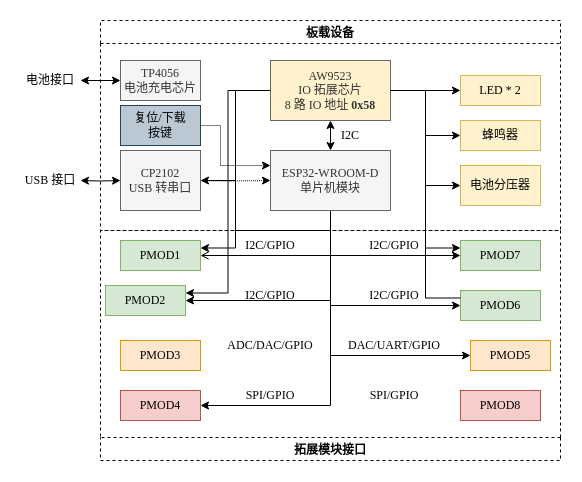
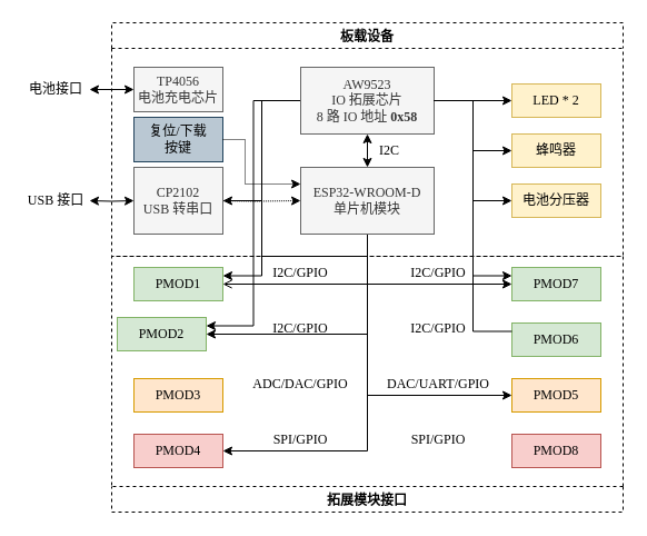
  <mxCell id="0" />
  <mxCell id="1" parent="0" />
  <mxCell id="2" style="edgeStyle=orthogonalEdgeStyle;rounded=0;orthogonalLoop=1;jettySize=auto;html=1;exitX=0.5;exitY=1;exitDx=0;exitDy=0;entryX=1;entryY=0.5;entryDx=0;entryDy=0;fontFamily=Lucida Console;endArrow=open;" edge="1" parent="1" source="36" target="9"><mxGeometry relative="1" as="geometry" /></mxCell>
  <mxCell id="3" style="edgeStyle=orthogonalEdgeStyle;rounded=0;orthogonalLoop=1;jettySize=auto;html=1;exitX=0.5;exitY=1;exitDx=0;exitDy=0;entryX=1;entryY=0.5;entryDx=0;entryDy=0;fontFamily=Lucida Console;" edge="1" parent="1" source="36" target="10"><mxGeometry relative="1" as="geometry" /></mxCell>
  <mxCell id="4" style="edgeStyle=orthogonalEdgeStyle;rounded=0;orthogonalLoop=1;jettySize=auto;html=1;exitX=0.5;exitY=1;exitDx=0;exitDy=0;fontFamily=Lucida Console;" edge="1" parent="1" source="36" target="38"><mxGeometry relative="1" as="geometry" /></mxCell>
  <mxCell id="5" style="edgeStyle=orthogonalEdgeStyle;rounded=0;orthogonalLoop=1;jettySize=auto;html=1;exitX=0.5;exitY=1;exitDx=0;exitDy=0;entryX=1;entryY=0.5;entryDx=0;entryDy=0;fontFamily=Lucida Console;" edge="1" parent="1" source="36" target="15"><mxGeometry relative="1" as="geometry" /></mxCell>
  <mxCell id="6" style="edgeStyle=orthogonalEdgeStyle;rounded=0;orthogonalLoop=1;jettySize=auto;html=1;exitX=0.5;exitY=1;exitDx=0;exitDy=0;entryX=0;entryY=0.5;entryDx=0;entryDy=0;fontFamily=Lucida Console;" edge="1" parent="1" source="36" target="12"><mxGeometry relative="1" as="geometry" /></mxCell>
- <mxCell id="7" style="edgeStyle=orthogonalEdgeStyle;rounded=0;orthogonalLoop=1;jettySize=auto;html=1;exitX=0.5;exitY=1;exitDx=0;exitDy=0;entryX=0;entryY=0.5;entryDx=0;entryDy=0;fontFamily=Lucida Console;" edge="1" parent="1" source="36" target="13"><mxGeometry relative="1" as="geometry" /></mxCell>
  <mxCell id="8" style="edgeStyle=orthogonalEdgeStyle;rounded=0;orthogonalLoop=1;jettySize=auto;html=1;exitX=0.5;exitY=1;exitDx=0;exitDy=0;entryX=0;entryY=0.5;entryDx=0;entryDy=0;fontFamily=Lucida Console;" edge="1" parent="1" source="36" target="14"><mxGeometry relative="1" as="geometry" /></mxCell>
  <mxCell id="9" value="PMOD1" style="rounded=0;whiteSpace=wrap;html=1;fontFamily=Lucida Console;fillColor=#d5e8d4;strokeColor=#82b366;" vertex="1" parent="1"><mxGeometry x="120" y="240" width="80" height="30" as="geometry" /></mxCell>
  <mxCell id="10" value="PMOD2" style="rounded=0;whiteSpace=wrap;html=1;fontFamily=Lucida Console;fillColor=#d5e8d4;strokeColor=#82b366;" vertex="1" parent="1"><mxGeometry x="105" y="285" width="80" height="30" as="geometry" /></mxCell>
  <mxCell id="11" value="PMOD3" style="rounded=0;whiteSpace=wrap;html=1;fontFamily=Lucida Console;fillColor=#ffe6cc;strokeColor=#d79b00;" vertex="1" parent="1"><mxGeometry x="120" y="340" width="80" height="30" as="geometry" /></mxCell>
  <mxCell id="12" value="PMOD7" style="rounded=0;whiteSpace=wrap;html=1;fontFamily=Lucida Console;fillColor=#d5e8d4;strokeColor=#82b366;" vertex="1" parent="1"><mxGeometry x="460" y="240" width="80" height="30" as="geometry" /></mxCell>
  <mxCell id="13" value="PMOD6" style="rounded=0;whiteSpace=wrap;html=1;fontFamily=Lucida Console;fillColor=#d5e8d4;strokeColor=#82b366;" vertex="1" parent="1"><mxGeometry x="460" y="290" width="80" height="30" as="geometry" /></mxCell>
- <mxCell id="14" value="PMOD5" style="rounded=0;whiteSpace=wrap;html=1;fontFamily=Lucida Console;fillColor=#ffe6cc;strokeColor=#d79b00;" vertex="1" parent="1"><mxGeometry x="470" y="340" width="80" height="30" as="geometry" /></mxCell>
+ <mxCell id="14" value="PMOD5" style="rounded=0;whiteSpace=wrap;html=1;fontFamily=Lucida Console;fillColor=#ffe6cc;strokeColor=#d79b00;" vertex="1" parent="1"><mxGeometry x="460" y="340" width="80" height="30" as="geometry" /></mxCell>
  <mxCell id="15" value="PMOD4" style="rounded=0;whiteSpace=wrap;html=1;fontFamily=Lucida Console;fillColor=#f8cecc;strokeColor=#b85450;" vertex="1" parent="1"><mxGeometry x="120" y="390" width="80" height="30" as="geometry" /></mxCell>
  <mxCell id="16" value="PMOD8" style="rounded=0;whiteSpace=wrap;html=1;fontFamily=Lucida Console;fillColor=#f8cecc;strokeColor=#b85450;" vertex="1" parent="1"><mxGeometry x="460" y="390" width="80" height="30" as="geometry" /></mxCell>
  <mxCell id="17" value="I2C/GPIO" style="text;html=1;strokeColor=none;fillColor=none;align=center;verticalAlign=middle;whiteSpace=wrap;rounded=0;fontFamily=Lucida Console;" vertex="1" parent="1"><mxGeometry x="364" y="230" width="60" height="30" as="geometry" /></mxCell>
  <mxCell id="18" value="I2C/GPIO" style="text;html=1;strokeColor=none;fillColor=none;align=center;verticalAlign=middle;whiteSpace=wrap;rounded=0;fontFamily=Lucida Console;" vertex="1" parent="1"><mxGeometry x="364" y="280" width="60" height="30" as="geometry" /></mxCell>
  <mxCell id="19" value="DAC/UART/GPIO" style="text;html=1;strokeColor=none;fillColor=none;align=center;verticalAlign=middle;whiteSpace=wrap;rounded=0;fontFamily=Lucida Console;" vertex="1" parent="1"><mxGeometry x="364" y="330" width="60" height="30" as="geometry" /></mxCell>
  <mxCell id="20" value="SPI/GPIO" style="text;html=1;strokeColor=none;fillColor=none;align=center;verticalAlign=middle;whiteSpace=wrap;rounded=0;fontFamily=Lucida Console;" vertex="1" parent="1"><mxGeometry x="364" y="380" width="60" height="30" as="geometry" /></mxCell>
  <mxCell id="21" style="edgeStyle=orthogonalEdgeStyle;rounded=0;orthogonalLoop=1;jettySize=auto;html=1;exitX=0;exitY=0.5;exitDx=0;exitDy=0;entryX=1;entryY=0.25;entryDx=0;entryDy=0;fontFamily=Lucida Console;" edge="1" parent="1" source="41" target="9"><mxGeometry relative="1" as="geometry" /></mxCell>
  <mxCell id="22" style="edgeStyle=orthogonalEdgeStyle;rounded=0;orthogonalLoop=1;jettySize=auto;html=1;exitX=0;exitY=0.5;exitDx=0;exitDy=0;entryX=1;entryY=0.25;entryDx=0;entryDy=0;fontFamily=Lucida Console;" edge="1" parent="1" source="41" target="10"><mxGeometry relative="1" as="geometry" /></mxCell>
  <mxCell id="23" style="edgeStyle=orthogonalEdgeStyle;rounded=0;orthogonalLoop=1;jettySize=auto;html=1;exitX=1;exitY=0.5;exitDx=0;exitDy=0;entryX=0;entryY=0.25;entryDx=0;entryDy=0;fontFamily=Lucida Console;" edge="1" parent="1" source="41" target="12"><mxGeometry relative="1" as="geometry" /></mxCell>
  <mxCell id="24" value="板载设备" style="swimlane;fontFamily=Lucida Console;dashed=1;container=0;" vertex="1" parent="1"><mxGeometry x="100" y="20" width="460" height="210" as="geometry" /></mxCell>
  <mxCell id="25" value="复位/下载&lt;br&gt;按键" style="rounded=0;whiteSpace=wrap;html=1;fontFamily=Lucida Console;fillColor=#bac8d3;strokeColor=#23445d;" vertex="1" parent="24"><mxGeometry x="20" y="85" width="80" height="40" as="geometry" /></mxCell>
  <mxCell id="26" style="edgeStyle=orthogonalEdgeStyle;rounded=0;orthogonalLoop=1;jettySize=auto;html=1;exitX=1;exitY=0.5;exitDx=0;exitDy=0;entryX=0;entryY=0.25;entryDx=0;entryDy=0;fontFamily=Lucida Console;endArrow=none;" edge="1" parent="1" source="41" target="13"><mxGeometry relative="1" as="geometry" /></mxCell>
  <mxCell id="27" value="拓展模块接口" style="swimlane;fontFamily=Lucida Console;direction=west;dashed=1;" vertex="1" parent="1"><mxGeometry x="100" y="230" width="460" height="230" as="geometry" /></mxCell>
  <mxCell id="28" value="I2C/GPIO" style="text;html=1;strokeColor=none;fillColor=none;align=center;verticalAlign=middle;whiteSpace=wrap;rounded=0;fontFamily=Lucida Console;" vertex="1" parent="27"><mxGeometry x="140" width="60" height="30" as="geometry" /></mxCell>
  <mxCell id="29" value="I2C/GPIO" style="text;html=1;strokeColor=none;fillColor=none;align=center;verticalAlign=middle;whiteSpace=wrap;rounded=0;fontFamily=Lucida Console;" vertex="1" parent="27"><mxGeometry x="140" y="50" width="60" height="30" as="geometry" /></mxCell>
  <mxCell id="30" value="ADC/DAC/GPIO" style="text;html=1;strokeColor=none;fillColor=none;align=center;verticalAlign=middle;whiteSpace=wrap;rounded=0;fontFamily=Lucida Console;" vertex="1" parent="27"><mxGeometry x="140" y="100" width="60" height="30" as="geometry" /></mxCell>
  <mxCell id="31" value="SPI/GPIO" style="text;html=1;strokeColor=none;fillColor=none;align=center;verticalAlign=middle;whiteSpace=wrap;rounded=0;fontFamily=Lucida Console;" vertex="1" parent="27"><mxGeometry x="140" y="150" width="60" height="30" as="geometry" /></mxCell>
  <mxCell id="32" style="edgeStyle=orthogonalEdgeStyle;rounded=0;orthogonalLoop=1;jettySize=auto;html=1;exitX=0;exitY=0.5;exitDx=0;exitDy=0;fontFamily=Lucida Console;startArrow=classic;startFill=1;entryX=1;entryY=0.5;entryDx=0;entryDy=0;" edge="1" parent="1" source="39" target="33"><mxGeometry relative="1" as="geometry"><mxPoint x="80" y="100.034" as="targetPoint" /></mxGeometry></mxCell>
  <mxCell id="33" value="电池接口" style="text;html=1;strokeColor=none;fillColor=none;align=center;verticalAlign=middle;whiteSpace=wrap;rounded=0;dashed=1;fontFamily=Lucida Console;" vertex="1" parent="1"><mxGeometry x="20" y="65" width="60" height="30" as="geometry" /></mxCell>
  <mxCell id="34" style="edgeStyle=orthogonalEdgeStyle;rounded=0;orthogonalLoop=1;jettySize=auto;html=1;fontFamily=Lucida Console;startArrow=classic;startFill=1;entryX=1;entryY=0.5;entryDx=0;entryDy=0;" edge="1" parent="1" target="35"><mxGeometry relative="1" as="geometry"><mxPoint x="80" y="190.034" as="targetPoint" /><mxPoint x="120" y="180" as="sourcePoint" /></mxGeometry></mxCell>
  <mxCell id="35" value="USB 接口" style="text;html=1;strokeColor=none;fillColor=none;align=center;verticalAlign=middle;whiteSpace=wrap;rounded=0;dashed=1;fontFamily=Lucida Console;" vertex="1" parent="1"><mxGeometry x="20" y="165" width="60" height="30" as="geometry" /></mxCell>
  <mxCell id="36" value="ESP32-WROOM-D&lt;br&gt;单片机模块" style="rounded=0;whiteSpace=wrap;html=1;fontFamily=Lucida Console;fillColor=#f5f5f5;fontColor=#333333;strokeColor=#666666;" vertex="1" parent="1"><mxGeometry x="270" y="150" width="120" height="60" as="geometry" /></mxCell>
  <mxCell id="37" style="edgeStyle=orthogonalEdgeStyle;rounded=0;orthogonalLoop=1;jettySize=auto;html=1;exitX=1;exitY=0.5;exitDx=0;exitDy=0;fontFamily=Lucida Console;startArrow=classic;startFill=1;sketch=0;dashed=1;dashPattern=1 1;" edge="1" parent="1" target="36"><mxGeometry relative="1" as="geometry"><mxPoint x="190" y="180" as="sourcePoint" /></mxGeometry></mxCell>
  <mxCell id="38" value="CP2102&lt;br&gt;USB 转串口" style="rounded=0;whiteSpace=wrap;html=1;fontFamily=Lucida Console;fillColor=#f5f5f5;fontColor=#333333;strokeColor=#666666;" vertex="1" parent="1"><mxGeometry x="120" y="150" width="80" height="60" as="geometry" /></mxCell>
  <mxCell id="39" value="TP4056&lt;br&gt;电池充电芯片" style="rounded=0;whiteSpace=wrap;html=1;fontFamily=Lucida Console;fillColor=#f5f5f5;fontColor=#333333;strokeColor=#666666;" vertex="1" parent="1"><mxGeometry x="120" y="60" width="80" height="40" as="geometry" /></mxCell>
  <mxCell id="40" value="I2C" style="text;html=1;strokeColor=none;fillColor=none;align=center;verticalAlign=middle;whiteSpace=wrap;rounded=0;fontFamily=Lucida Console;" vertex="1" parent="1"><mxGeometry x="330" y="120" width="40" height="30" as="geometry" /></mxCell>
- <mxCell id="41" value="AW9523&lt;br&gt;IO 拓展芯片&lt;br&gt;8 路 IO 地址 &lt;b&gt;0x58&lt;/b&gt;" style="rounded=0;whiteSpace=wrap;html=1;fontFamily=Lucida Console;fillColor=#fff2cc;fontColor=#333333;strokeColor=#666666;" vertex="1" parent="1"><mxGeometry x="270" y="60" width="120" height="60" as="geometry" /></mxCell>
+ <mxCell id="41" value="AW9523&lt;br&gt;IO 拓展芯片&lt;br&gt;8 路 IO 地址 &lt;b&gt;0x58&lt;/b&gt;" style="rounded=0;whiteSpace=wrap;html=1;fontFamily=Lucida Console;fillColor=#f5f5f5;fontColor=#333333;strokeColor=#666666;" vertex="1" parent="1"><mxGeometry x="270" y="60" width="120" height="60" as="geometry" /></mxCell>
  <mxCell id="42" style="edgeStyle=orthogonalEdgeStyle;rounded=0;orthogonalLoop=1;jettySize=auto;html=1;exitX=0.5;exitY=0;exitDx=0;exitDy=0;fontFamily=Lucida Console;startArrow=classic;startFill=1;" edge="1" parent="1" source="36" target="41"><mxGeometry relative="1" as="geometry" /></mxCell>
  <mxCell id="43" value="LED * 2" style="rounded=0;whiteSpace=wrap;html=1;fontFamily=Lucida Console;fillColor=#fff2cc;strokeColor=#d6b656;" vertex="1" parent="1"><mxGeometry x="460" y="75" width="80" height="30" as="geometry" /></mxCell>
  <mxCell id="44" style="edgeStyle=orthogonalEdgeStyle;rounded=0;orthogonalLoop=1;jettySize=auto;html=1;exitX=1;exitY=0.5;exitDx=0;exitDy=0;entryX=0;entryY=0.5;entryDx=0;entryDy=0;fontFamily=Lucida Console;" edge="1" parent="1" source="41" target="43"><mxGeometry relative="1" as="geometry" /></mxCell>
  <mxCell id="45" value="蜂鸣器" style="rounded=0;whiteSpace=wrap;html=1;fontFamily=Lucida Console;fillColor=#fff2cc;strokeColor=#d6b656;" vertex="1" parent="1"><mxGeometry x="460" y="120" width="80" height="30" as="geometry" /></mxCell>
  <mxCell id="46" style="edgeStyle=orthogonalEdgeStyle;rounded=0;orthogonalLoop=1;jettySize=auto;html=1;exitX=1;exitY=0.5;exitDx=0;exitDy=0;entryX=0;entryY=0.5;entryDx=0;entryDy=0;fontFamily=Lucida Console;" edge="1" parent="1" source="41" target="45"><mxGeometry relative="1" as="geometry" /></mxCell>
- <mxCell id="47" value="电池分压器" style="rounded=0;whiteSpace=wrap;html=1;fontFamily=Lucida Console;fillColor=#fff2cc;strokeColor=#d6b656;" vertex="1" parent="1"><mxGeometry x="460" y="165" width="80" height="40" as="geometry" /></mxCell>
+ <mxCell id="47" value="电池分压器" style="rounded=0;whiteSpace=wrap;html=1;fontFamily=Lucida Console;fillColor=#fff2cc;strokeColor=#d6b656;" vertex="1" parent="1"><mxGeometry x="460" y="165" width="80" height="30" as="geometry" /></mxCell>
  <mxCell id="48" style="edgeStyle=orthogonalEdgeStyle;rounded=0;orthogonalLoop=1;jettySize=auto;html=1;exitX=1;exitY=0.5;exitDx=0;exitDy=0;entryX=0;entryY=0.5;entryDx=0;entryDy=0;fontFamily=Lucida Console;" edge="1" parent="1" source="41" target="47"><mxGeometry relative="1" as="geometry" /></mxCell>
  <mxCell id="49" style="edgeStyle=orthogonalEdgeStyle;rounded=0;sketch=0;orthogonalLoop=1;jettySize=auto;html=1;exitX=1;exitY=0.5;exitDx=0;exitDy=0;entryX=0;entryY=0.25;entryDx=0;entryDy=0;dashed=1;dashPattern=1 1;fontFamily=Lucida Console;startArrow=none;startFill=0;" edge="1" parent="1" source="25" target="36"><mxGeometry relative="1" as="geometry"><Array as="points"><mxPoint x="220" y="125" /><mxPoint x="220" y="165" /></Array></mxGeometry></mxCell>
